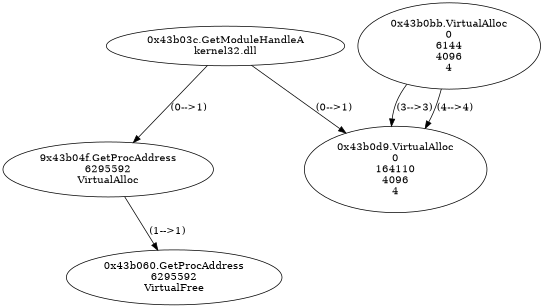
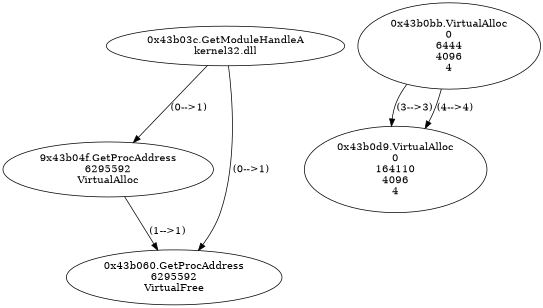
  digraph {
    n1 [label="0x43b03c.GetModuleHandleA\nkernel32.dll"]
    n2 [label="9x43b04f.GetProcAddress\n6295592\nVirtualAlloc"]
    n3 [label="0x43b060.GetProcAddress\n6295592\nVirtualFree"]
-   n4 [label="0x43b0bb.VirtualAlloc\n0\n6144\n4096\n4"]
+   n4 [label="0x43b0bb.VirtualAlloc\n0\n6444\n4096\n4"]
    n5 [label="0x43b0d9.VirtualAlloc\n0\n164110\n4096\n4"]
    n1 -> n2 [label="(0-->1)"]
-   n1 -> n5 [label="(0-->1)"]
+   n1 -> n3 [label="(0-->1)"]
    n2 -> n3 [label="(1-->1)"]
    n4 -> n5 [label="(3-->3)"]
    n4 -> n5 [label="(4-->4)"]
  }
